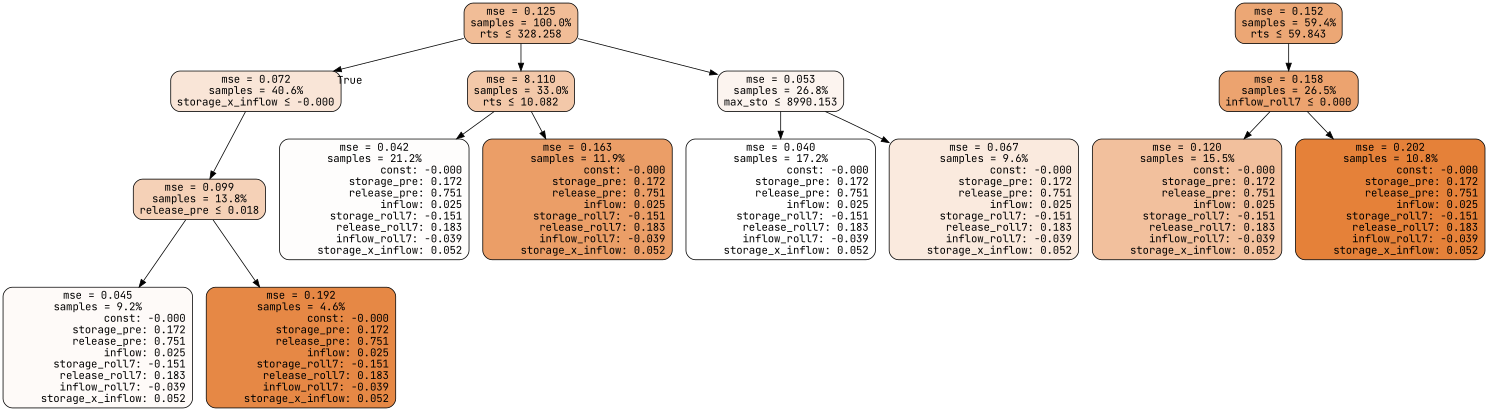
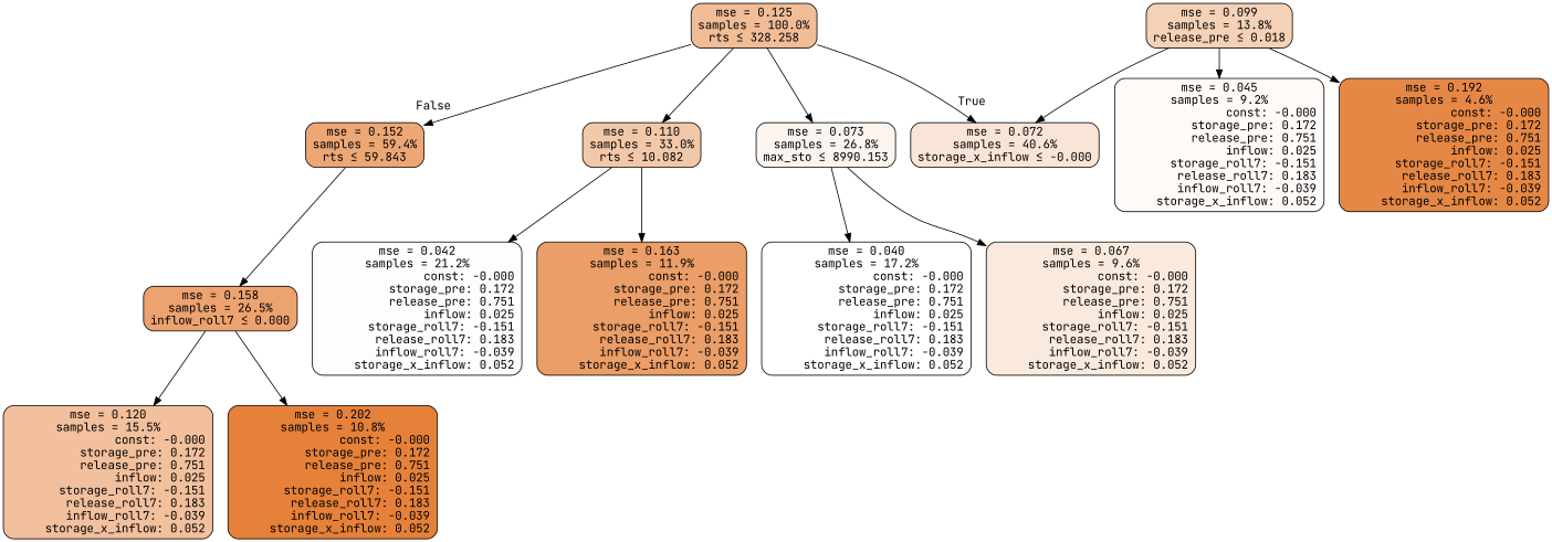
  digraph {
    fontname="JetBrains Mono"
    node [color=black fontname="JetBrains Mono" shape=rectangle style="filled, rounded"]
    edge [fontname="JetBrains Mono"]
    n1 [fillcolor="#f1bd97" label="mse = 0.125\nsamples = 100.0%\nrts &le; 328.258"]
    n2 [fillcolor="#eca775" label="mse = 0.152\nsamples = 59.4%\nrts &le; 59.843"]
    n3 [fillcolor="#f9e5d7" label="mse = 0.072\nsamples = 40.6%\nstorage_x_inflow &le; -0.000"]
-   n4 [fillcolor="#f3c8a9" label="mse = 8.110\nsamples = 33.0%\nrts &le; 10.082"]
-   n5 [fillcolor="#fcf4ef" label="mse = 0.053\nsamples = 26.8%\nmax_sto &le; 8990.153"]
+   n4 [fillcolor="#f3c8a9" label="mse = 0.110\nsamples = 33.0%\nrts &le; 10.082"]
+   n5 [fillcolor="#fcf4ef" label="mse = 0.073\nsamples = 26.8%\nmax_sto &le; 8990.153"]
    n6 [fillcolor="#eca36f" label="mse = 0.158\nsamples = 26.5%\ninflow_roll7 &le; 0.000"]
    n7 [fillcolor="#f5d1b7" label="mse = 0.099\nsamples = 13.8%\nrelease_pre &le; 0.018"]
    n8 [fillcolor="#fefdfc" label="mse = 0.042\nsamples = 21.2%\n               const: -0.000\n          storage_pre: 0.172\n          release_pre: 0.751\n               inflow: 0.025\n       storage_roll7: -0.151\n        release_roll7: 0.183\n        inflow_roll7: -0.039\n     storage_x_inflow: 0.052"]
    n9 [fillcolor="#eb9e67" label="mse = 0.163\nsamples = 11.9%\n               const: -0.000\n          storage_pre: 0.172\n          release_pre: 0.751\n               inflow: 0.025\n       storage_roll7: -0.151\n        release_roll7: 0.183\n        inflow_roll7: -0.039\n     storage_x_inflow: 0.052"]
    n10 [fillcolor="#f2c09d" label="mse = 0.120\nsamples = 15.5%\n               const: -0.000\n          storage_pre: 0.172\n          release_pre: 0.751\n               inflow: 0.025\n       storage_roll7: -0.151\n        release_roll7: 0.183\n        inflow_roll7: -0.039\n     storage_x_inflow: 0.052"]
    n11 [fillcolor="#e58139" label="mse = 0.202\nsamples = 10.8%\n               const: -0.000\n          storage_pre: 0.172\n          release_pre: 0.751\n               inflow: 0.025\n       storage_roll7: -0.151\n        release_roll7: 0.183\n        inflow_roll7: -0.039\n     storage_x_inflow: 0.052"]
    n12 [fillcolor="#ffffff" label="mse = 0.040\nsamples = 17.2%\n               const: -0.000\n          storage_pre: 0.172\n          release_pre: 0.751\n               inflow: 0.025\n       storage_roll7: -0.151\n        release_roll7: 0.183\n        inflow_roll7: -0.039\n     storage_x_inflow: 0.052"]
    n13 [fillcolor="#faeade" label="mse = 0.067\nsamples = 9.6%\n               const: -0.000\n          storage_pre: 0.172\n          release_pre: 0.751\n               inflow: 0.025\n       storage_roll7: -0.151\n        release_roll7: 0.183\n        inflow_roll7: -0.039\n     storage_x_inflow: 0.052"]
    n14 [fillcolor="#fefaf8" label="mse = 0.045\nsamples = 9.2%\n               const: -0.000\n          storage_pre: 0.172\n          release_pre: 0.751\n               inflow: 0.025\n       storage_roll7: -0.151\n        release_roll7: 0.183\n        inflow_roll7: -0.039\n     storage_x_inflow: 0.052"]
    n15 [fillcolor="#e68845" label="mse = 0.192\nsamples = 4.6%\n               const: -0.000\n          storage_pre: 0.172\n          release_pre: 0.751\n               inflow: 0.025\n       storage_roll7: -0.151\n        release_roll7: 0.183\n        inflow_roll7: -0.039\n     storage_x_inflow: 0.052"]
+   n1 -> n2 [headlabel=False labelangle=45 labeldistance=2.5]
    n1 -> n3 [headlabel=True labelangle=-45 labeldistance=2.5]
    n1 -> n4
    n1 -> n5
    n2 -> n6
-   n3 -> n7
+   n7 -> n3
    n4 -> n8
    n4 -> n9
    n5 -> n12
    n5 -> n13
    n6 -> n10
    n6 -> n11
    n7 -> n14
    n7 -> n15
  }
